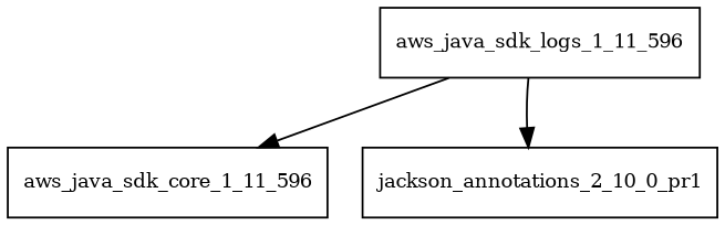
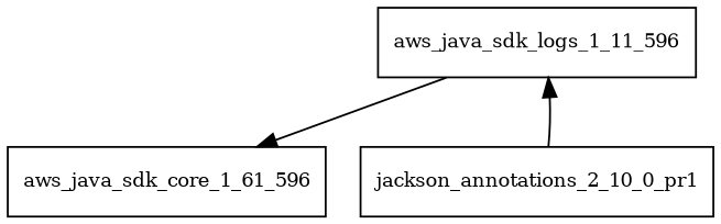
  digraph {
    node [fontsize=10.0 shape=box]
    aws_java_sdk_logs_1_11_596
-   aws_java_sdk_core_1_11_596
+   aws_java_sdk_core_1_11_596 [label=aws_java_sdk_core_1_61_596]
    jackson_annotations_2_10_0_pr1
    aws_java_sdk_logs_1_11_596 -> aws_java_sdk_core_1_11_596
-   aws_java_sdk_logs_1_11_596 -> jackson_annotations_2_10_0_pr1
+   jackson_annotations_2_10_0_pr1 -> aws_java_sdk_logs_1_11_596
  }
